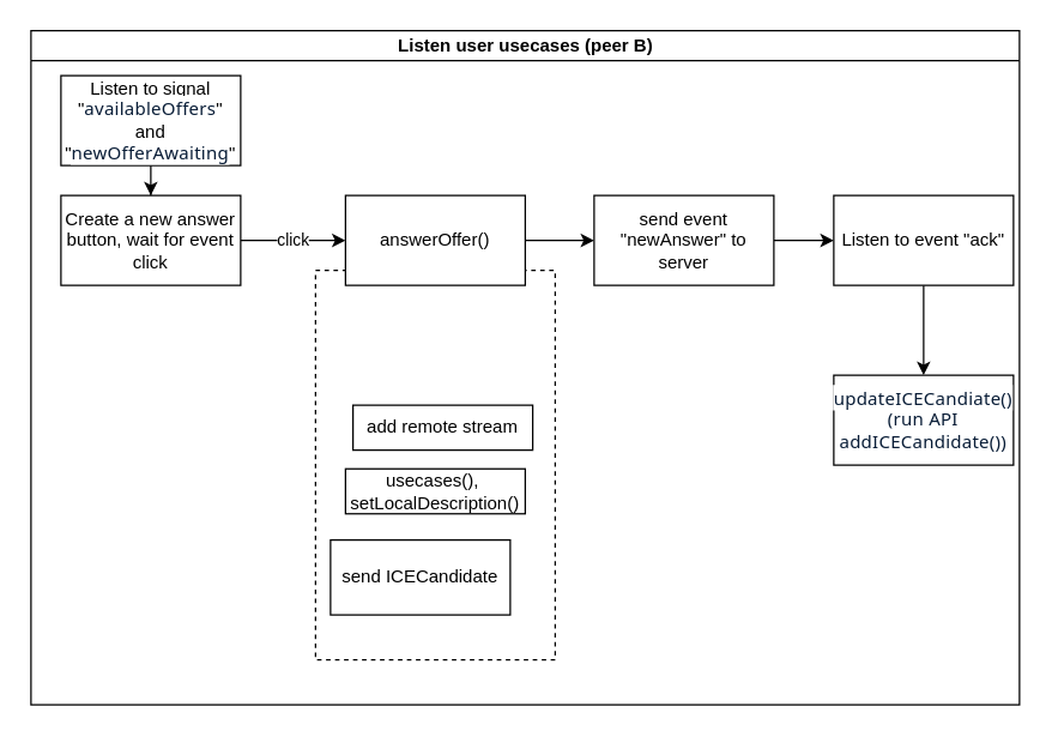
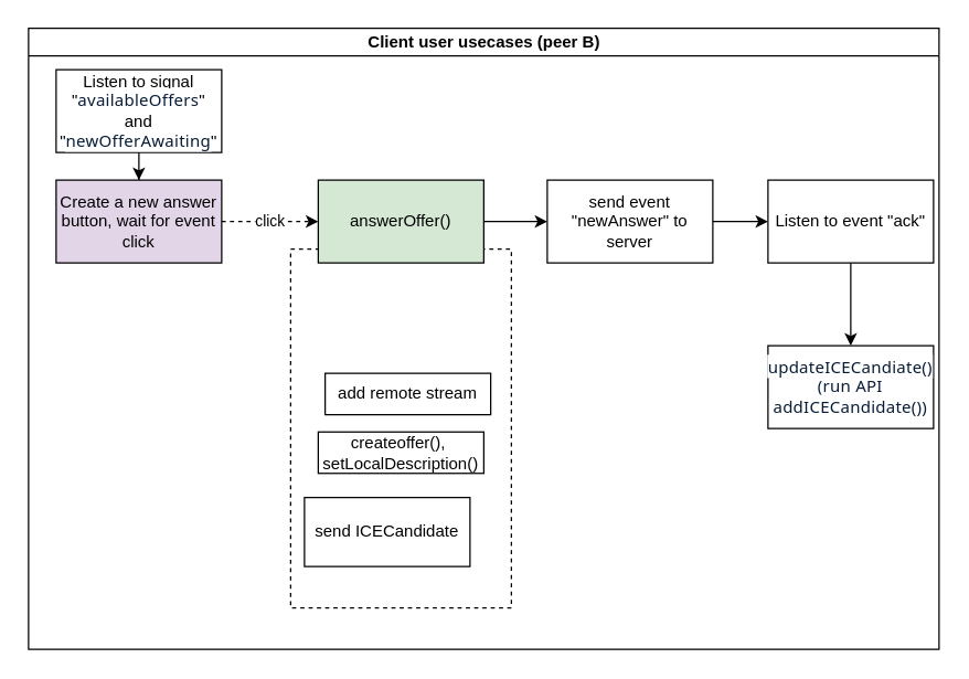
  <mxCell id="0" />
  <mxCell id="1" parent="0" />
- <mxCell id="2" value="Listen user usecases (peer B)" style="swimlane;html=1;startSize=20;horizontal=1;containerType=tree;glass=0;" parent="1" vertex="1"><mxGeometry x="20" y="20" width="660" height="450" as="geometry" /></mxCell>
+ <mxCell id="2" value="Client user usecases (peer B)" style="swimlane;html=1;startSize=20;horizontal=1;containerType=tree;glass=0;" parent="1" vertex="1"><mxGeometry x="20" y="20" width="660" height="450" as="geometry" /></mxCell>
  <mxCell id="3" value="" style="rounded=0;whiteSpace=wrap;html=1;dashed=1;" vertex="1" parent="2"><mxGeometry x="190" y="160" width="160" height="260" as="geometry" /></mxCell>
- <mxCell id="4" value="usecases(),&amp;nbsp;&lt;br&gt;setLocalDescription()" style="rounded=0;whiteSpace=wrap;html=1;" vertex="1" parent="2"><mxGeometry x="210" y="292.5" width="120" height="30" as="geometry" /></mxCell>
+ <mxCell id="4" value="createoffer(),&amp;nbsp;&lt;br&gt;setLocalDescription()" style="rounded=0;whiteSpace=wrap;html=1;" vertex="1" parent="2"><mxGeometry x="210" y="292.5" width="120" height="30" as="geometry" /></mxCell>
  <mxCell id="5" style="edgeStyle=orthogonalEdgeStyle;rounded=0;orthogonalLoop=1;jettySize=auto;html=1;entryX=0.5;entryY=0;entryDx=0;entryDy=0;" parent="2" source="6" target="8" edge="1"><mxGeometry relative="1" as="geometry" /></mxCell>
  <mxCell id="6" value="&lt;font style=&quot;font-size: 12px;&quot;&gt;Listen to signal &quot;&lt;span style=&quot;color: rgb(8, 28, 54); font-family: SegoeuiPc, &amp;quot;Segoe UI&amp;quot;, &amp;quot;San Francisco&amp;quot;, &amp;quot;Helvetica Neue&amp;quot;, Helvetica, &amp;quot;Lucida Grande&amp;quot;, Roboto, Ubuntu, Tahoma, &amp;quot;Microsoft Sans Serif&amp;quot;, Arial, sans-serif; letter-spacing: 0.2px; text-align: start; white-space-collapse: preserve; background-color: rgb(255, 255, 255);&quot;&gt;availableOffers&lt;/span&gt;&lt;span style=&quot;background-color: initial;&quot;&gt;&quot;&lt;br&gt;and &quot;&lt;/span&gt;&lt;span style=&quot;color: rgb(8, 28, 54); font-family: SegoeuiPc, &amp;quot;Segoe UI&amp;quot;, &amp;quot;San Francisco&amp;quot;, &amp;quot;Helvetica Neue&amp;quot;, Helvetica, &amp;quot;Lucida Grande&amp;quot;, Roboto, Ubuntu, Tahoma, &amp;quot;Microsoft Sans Serif&amp;quot;, Arial, sans-serif; letter-spacing: 0.2px; text-align: start; white-space-collapse: preserve; background-color: rgb(255, 255, 255);&quot;&gt;newOfferAwaiting&lt;/span&gt;&lt;span style=&quot;background-color: initial;&quot;&gt;&quot;&lt;/span&gt;&lt;/font&gt;" style="rounded=0;whiteSpace=wrap;html=1;" parent="2" vertex="1"><mxGeometry x="20" y="30" width="120" height="60" as="geometry" /></mxCell>
- <mxCell id="7" value="click" style="edgeStyle=orthogonalEdgeStyle;rounded=0;orthogonalLoop=1;jettySize=auto;html=1;entryX=0;entryY=0.5;entryDx=0;entryDy=0;" edge="1" parent="2" source="8" target="10"><mxGeometry relative="1" as="geometry" /></mxCell>
- <mxCell id="8" value="Create a new answer button, wait for event click" style="rounded=0;whiteSpace=wrap;html=1;" parent="2" vertex="1"><mxGeometry x="20" y="110" width="120" height="60" as="geometry" /></mxCell>
+ <mxCell id="7" value="click" style="edgeStyle=orthogonalEdgeStyle;rounded=0;orthogonalLoop=1;jettySize=auto;html=1;entryX=0;entryY=0.5;entryDx=0;entryDy=0;dashed=1;" edge="1" parent="2" source="8" target="10"><mxGeometry relative="1" as="geometry" /></mxCell>
+ <mxCell id="8" value="Create a new answer button, wait for event click" style="rounded=0;whiteSpace=wrap;html=1;fillColor=#e1d5e7;" parent="2" vertex="1"><mxGeometry x="20" y="110" width="120" height="60" as="geometry" /></mxCell>
  <mxCell id="9" style="edgeStyle=orthogonalEdgeStyle;rounded=0;orthogonalLoop=1;jettySize=auto;html=1;" edge="1" parent="2" source="10" target="14"><mxGeometry relative="1" as="geometry" /></mxCell>
- <mxCell id="10" value="answerOffer()" style="rounded=0;whiteSpace=wrap;html=1;" vertex="1" parent="2"><mxGeometry x="210" y="110" width="120" height="60" as="geometry" /></mxCell>
+ <mxCell id="10" value="answerOffer()" style="rounded=0;whiteSpace=wrap;html=1;fillColor=#d5e8d4;" vertex="1" parent="2"><mxGeometry x="210" y="110" width="120" height="60" as="geometry" /></mxCell>
  <mxCell id="11" value="add remote stream" style="rounded=0;whiteSpace=wrap;html=1;" vertex="1" parent="2"><mxGeometry x="215" y="250" width="120" height="30" as="geometry" /></mxCell>
  <mxCell id="12" value="send ICECandidate" style="rounded=0;whiteSpace=wrap;html=1;" vertex="1" parent="2"><mxGeometry x="200" y="340" width="120" height="50" as="geometry" /></mxCell>
  <mxCell id="13" style="edgeStyle=orthogonalEdgeStyle;rounded=0;orthogonalLoop=1;jettySize=auto;html=1;entryX=0;entryY=0.5;entryDx=0;entryDy=0;" edge="1" parent="2" source="14" target="16"><mxGeometry relative="1" as="geometry" /></mxCell>
  <mxCell id="14" value="send event &quot;newAnswer&quot; to server" style="rounded=0;whiteSpace=wrap;html=1;" vertex="1" parent="2"><mxGeometry x="376" y="110" width="120" height="60" as="geometry" /></mxCell>
  <mxCell id="15" style="edgeStyle=orthogonalEdgeStyle;rounded=0;orthogonalLoop=1;jettySize=auto;html=1;" edge="1" parent="2" source="16" target="17"><mxGeometry relative="1" as="geometry" /></mxCell>
  <mxCell id="16" value="Listen to event &quot;ack&quot;" style="rounded=0;whiteSpace=wrap;html=1;" vertex="1" parent="2"><mxGeometry x="536" y="110" width="120" height="60" as="geometry" /></mxCell>
  <mxCell id="17" value="&lt;span style=&quot;color: rgb(8, 28, 54); font-family: SegoeuiPc, &amp;quot;Segoe UI&amp;quot;, &amp;quot;San Francisco&amp;quot;, &amp;quot;Helvetica Neue&amp;quot;, Helvetica, &amp;quot;Lucida Grande&amp;quot;, Roboto, Ubuntu, Tahoma, &amp;quot;Microsoft Sans Serif&amp;quot;, Arial, sans-serif; letter-spacing: 0.2px; text-align: start; white-space-collapse: preserve; background-color: rgb(255, 255, 255);&quot;&gt;&lt;font style=&quot;font-size: 12px;&quot;&gt;updateICECandiate()&lt;br/&gt;(run API addICECandidate())&lt;/font&gt;&lt;/span&gt;" style="rounded=0;whiteSpace=wrap;html=1;" vertex="1" parent="2"><mxGeometry x="536" y="230" width="120" height="60" as="geometry" /></mxCell>
  <mxCell id="18" style="edgeStyle=orthogonalEdgeStyle;rounded=0;orthogonalLoop=1;jettySize=auto;html=1;exitX=0.5;exitY=1;exitDx=0;exitDy=0;" edge="1" parent="2" source="3" target="3"><mxGeometry relative="1" as="geometry" /></mxCell>
